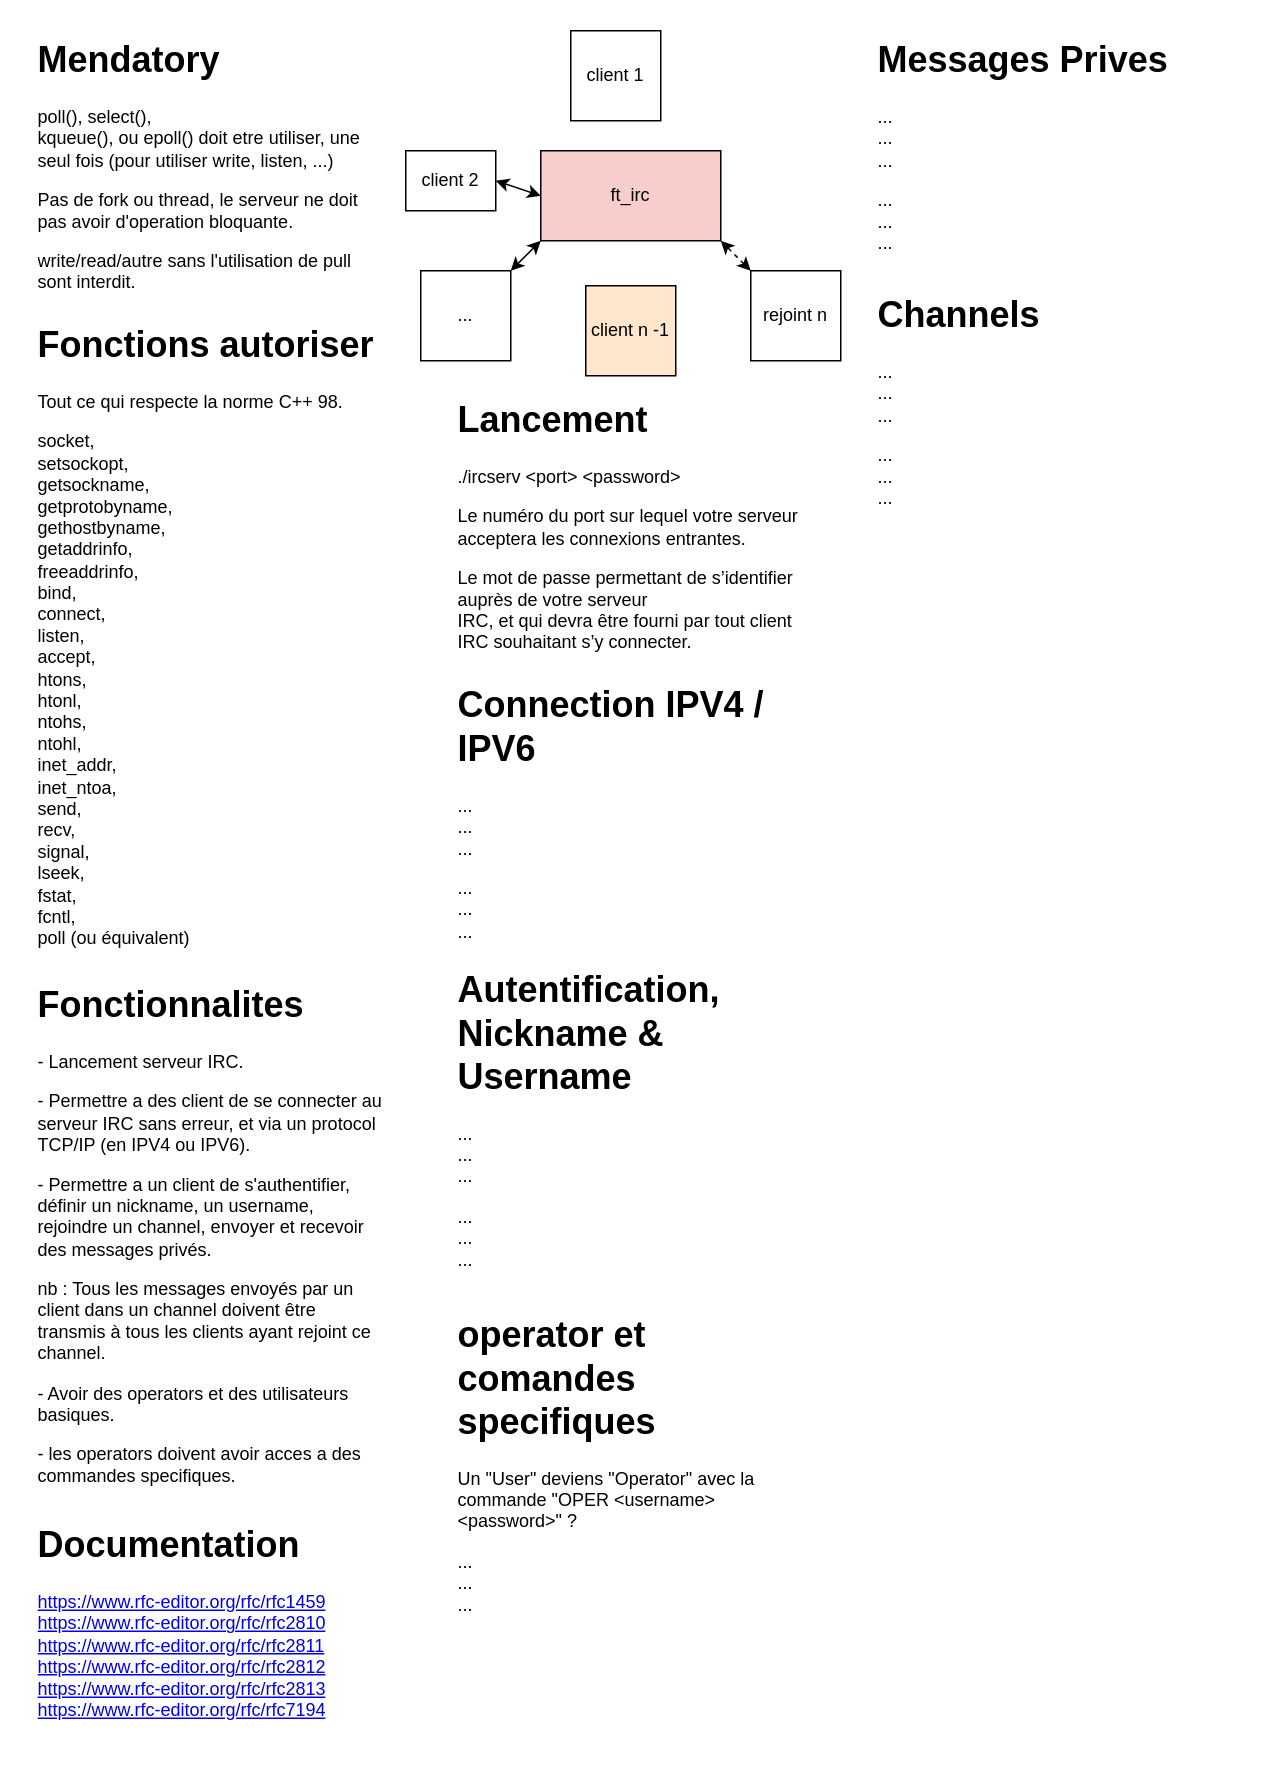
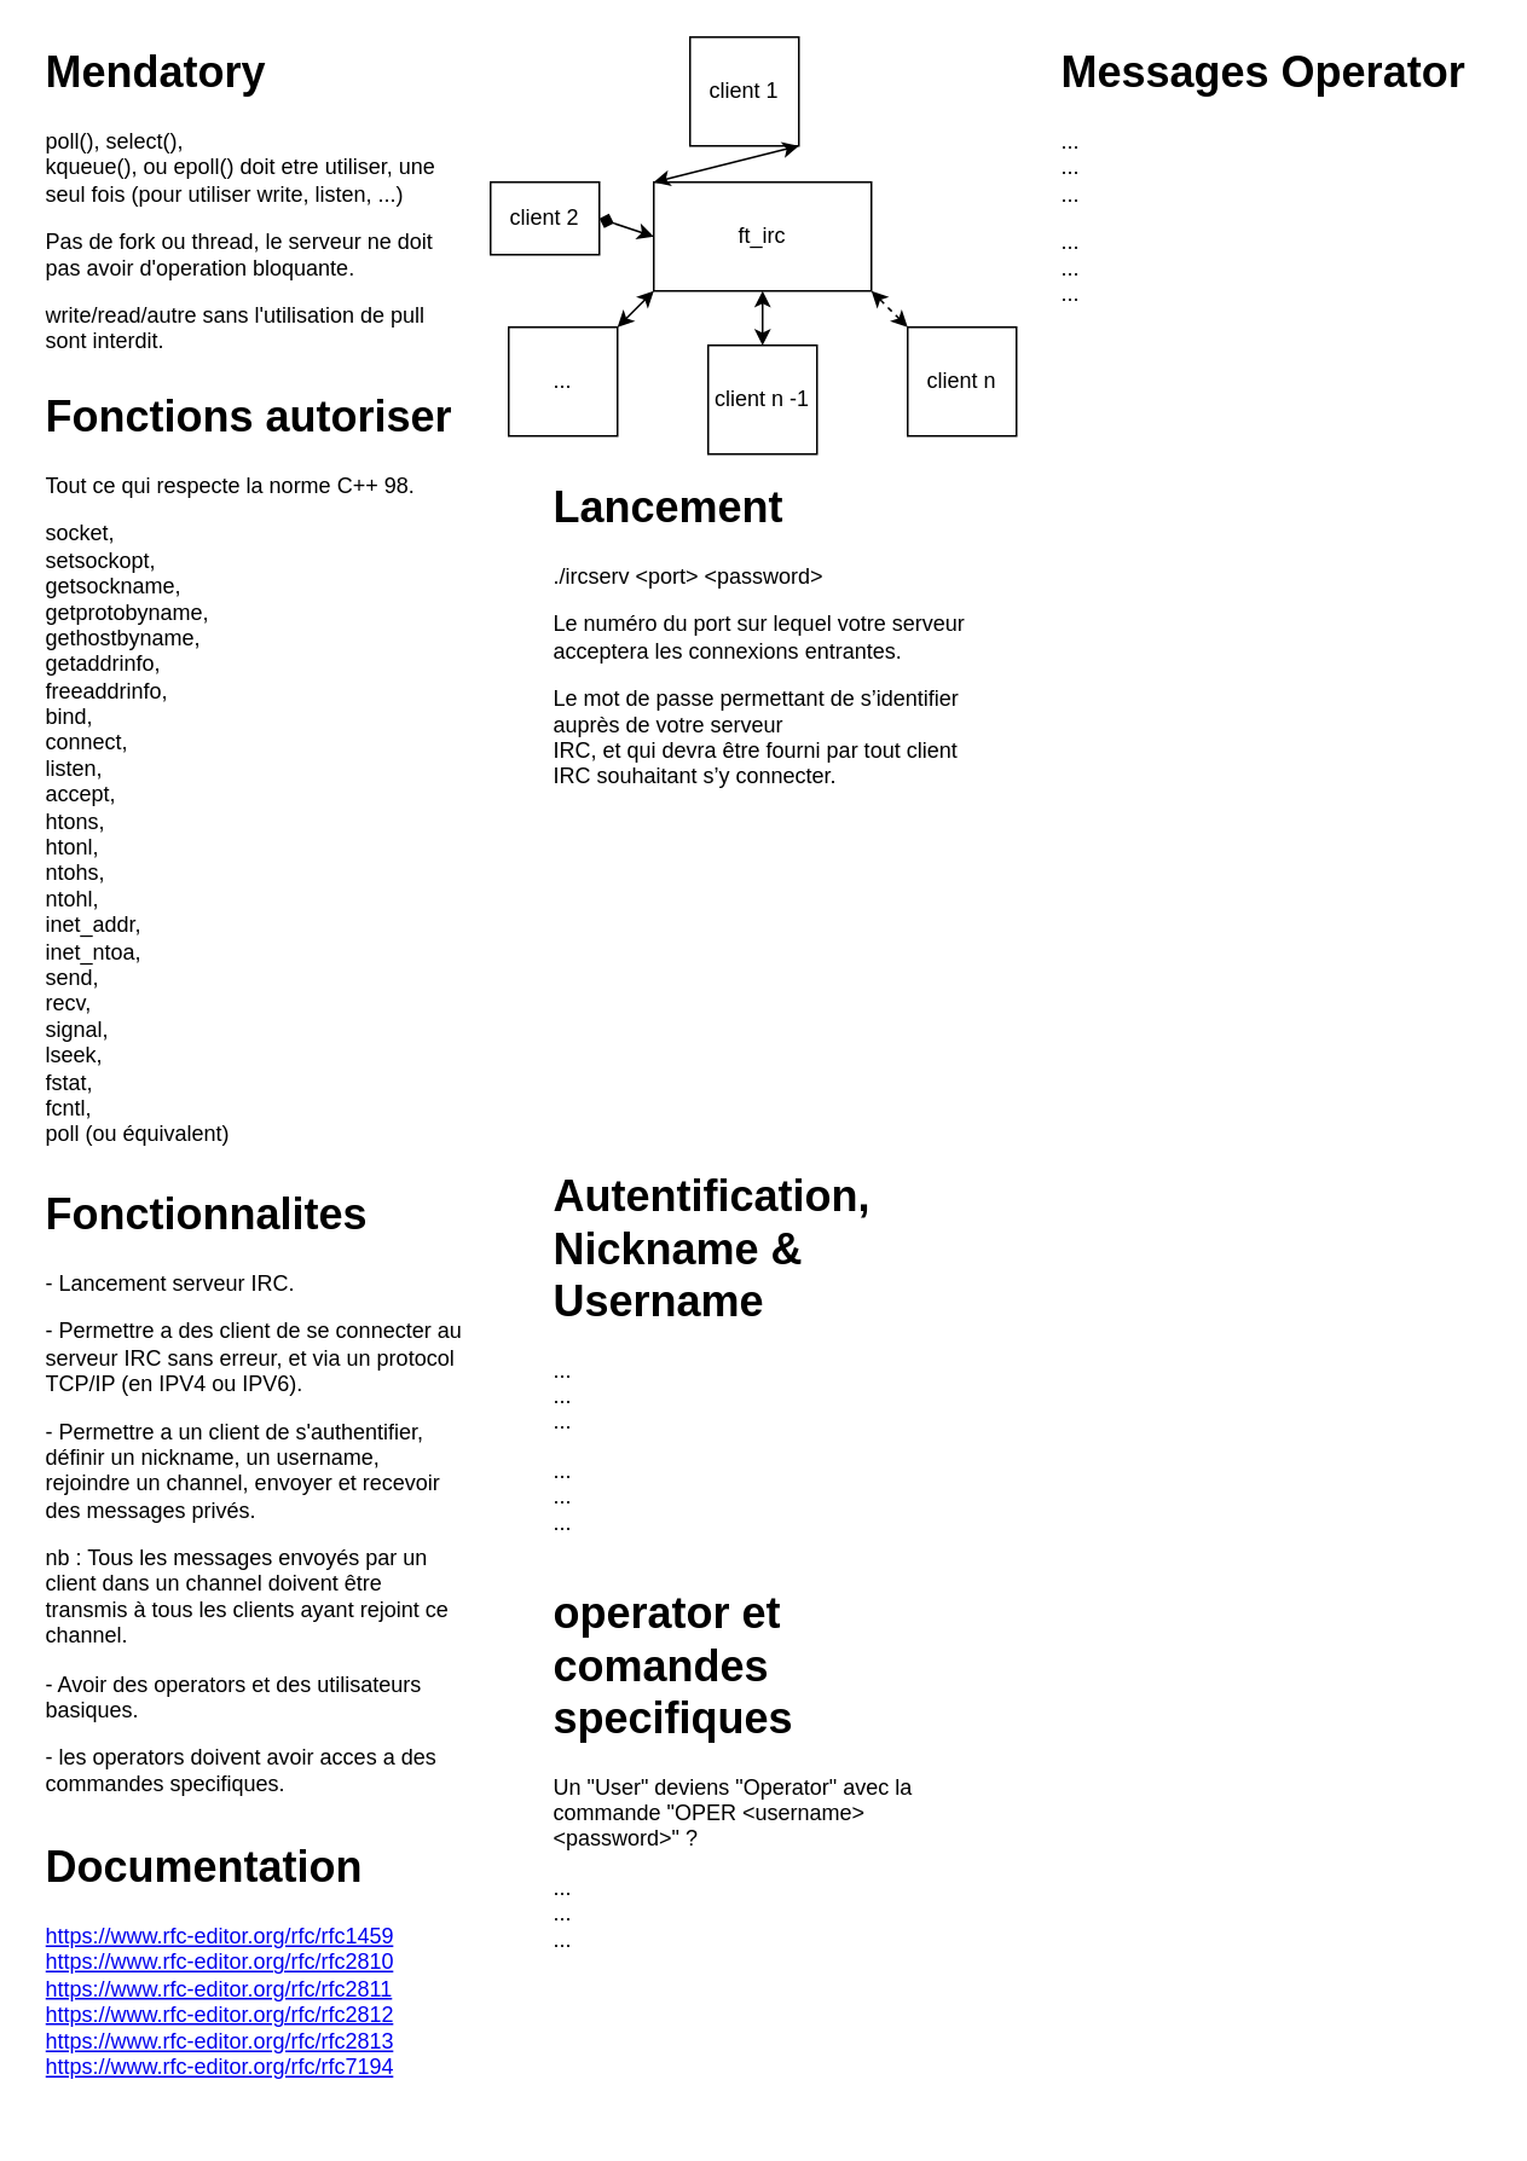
  <mxCell id="0" />
  <mxCell id="1" parent="0" />
- <mxCell id="2" value="ft_irc" style="rounded=0;whiteSpace=wrap;html=1;fillColor=#f8cecc;" vertex="1" parent="1"><mxGeometry x="360" y="100" width="120" height="60" as="geometry" /></mxCell>
+ <mxCell id="2" value="ft_irc" style="rounded=0;whiteSpace=wrap;html=1;" vertex="1" parent="1"><mxGeometry x="360" y="100" width="120" height="60" as="geometry" /></mxCell>
  <mxCell id="3" value="client 1" style="rounded=0;whiteSpace=wrap;html=1;" vertex="1" parent="1"><mxGeometry x="380" y="20" width="60" height="60" as="geometry" /></mxCell>
  <mxCell id="4" value="client 2" style="rounded=0;whiteSpace=wrap;html=1;" vertex="1" parent="1"><mxGeometry x="270" y="100" width="60" height="40" as="geometry" /></mxCell>
- <mxCell id="5" value="rejoint n" style="rounded=0;whiteSpace=wrap;html=1;" vertex="1" parent="1"><mxGeometry x="500" y="180" width="60" height="60" as="geometry" /></mxCell>
+ <mxCell id="5" value="client n" style="rounded=0;whiteSpace=wrap;html=1;" vertex="1" parent="1"><mxGeometry x="500" y="180" width="60" height="60" as="geometry" /></mxCell>
  <mxCell id="6" value="" style="endArrow=classic;html=1;rounded=0;exitX=0;exitY=0;exitDx=0;exitDy=0;entryX=1;entryY=1;entryDx=0;entryDy=0;startArrow=classic;startFill=1;endFill=1;dashed=1;" edge="1" parent="1" source="5" target="2"><mxGeometry width="50" height="50" relative="1" as="geometry"><mxPoint x="430" y="430" as="sourcePoint" /><mxPoint x="620" y="360" as="targetPoint" /></mxGeometry></mxCell>
  <mxCell id="7" value="&lt;h1&gt;Mendatory&lt;/h1&gt;&lt;p&gt;poll(), select(),&lt;br&gt;kqueue(), ou epoll() doit etre utiliser, une seul fois (pour utiliser write, listen, ...)&lt;/p&gt;&lt;p&gt;Pas de fork ou thread, le serveur ne doit pas avoir d'operation bloquante&lt;span style=&quot;background-color: initial;&quot;&gt;.&lt;/span&gt;&lt;/p&gt;&lt;p&gt;write/read/autre sans l'utilisation de pull sont interdit.&lt;/p&gt;" style="text;html=1;strokeColor=none;fillColor=none;spacing=5;spacingTop=-20;whiteSpace=wrap;overflow=hidden;rounded=0;" vertex="1" parent="1"><mxGeometry y="20" width="240" height="190" as="geometry" x="20" /></mxCell>
- <mxCell id="8" value="client n -1" style="rounded=0;whiteSpace=wrap;html=1;fillColor=#ffe6cc;" vertex="1" parent="1"><mxGeometry x="390" y="190" width="60" height="60" as="geometry" /></mxCell>
+ <mxCell id="8" value="client n -1" style="rounded=0;whiteSpace=wrap;html=1;" vertex="1" parent="1"><mxGeometry x="390" y="190" width="60" height="60" as="geometry" /></mxCell>
  <mxCell id="9" value="..." style="rounded=0;whiteSpace=wrap;html=1;" vertex="1" parent="1"><mxGeometry x="280" y="180" width="60" height="60" as="geometry" /></mxCell>
  <mxCell id="10" value="&lt;h1&gt;Lancement&lt;/h1&gt;&lt;p&gt;&lt;span style=&quot;text-align: center;&quot;&gt;./ircserv &amp;lt;port&amp;gt; &amp;lt;password&amp;gt;&lt;/span&gt;&lt;br&gt;&lt;/p&gt;&lt;p&gt;Le numéro du port sur lequel votre serveur acceptera les connexions entrantes.&lt;span style=&quot;text-align: center;&quot;&gt;&lt;br&gt;&lt;/span&gt;&lt;/p&gt;&lt;p&gt;Le mot de passe permettant de s’identifier auprès de votre serveur&lt;br&gt;IRC, et qui devra être fourni par tout client IRC souhaitant s’y connecter.&lt;br&gt;&lt;/p&gt;" style="text;html=1;strokeColor=none;fillColor=none;spacing=5;spacingTop=-20;whiteSpace=wrap;overflow=hidden;rounded=0;" vertex="1" parent="1"><mxGeometry x="300" y="260" width="240" height="190" as="geometry" /></mxCell>
  <mxCell id="11" value="&lt;h1&gt;Fonctions autoriser&lt;/h1&gt;&lt;p&gt;Tout ce qui respecte la norme C++ 98.&lt;/p&gt;&lt;p&gt;socket,&lt;br&gt;setsockopt,&lt;br&gt;getsockname,&lt;br&gt;getprotobyname,&lt;br&gt;gethostbyname,&lt;br&gt;getaddrinfo,&lt;br&gt;freeaddrinfo,&lt;br&gt;bind,&lt;br&gt;connect,&lt;br&gt;listen,&lt;br&gt;accept,&lt;br&gt;&lt;span style=&quot;background-color: initial;&quot;&gt;htons,&lt;br&gt;htonl,&lt;br&gt;ntohs,&lt;br&gt;&lt;/span&gt;&lt;span style=&quot;background-color: initial;&quot;&gt;ntohl,&lt;br&gt;inet_addr,&lt;br&gt;&lt;/span&gt;&lt;span style=&quot;background-color: initial;&quot;&gt;inet_ntoa,&lt;br&gt;send,&lt;br&gt;recv,&lt;br&gt;signal,&lt;br&gt;&lt;/span&gt;&lt;span style=&quot;background-color: initial;&quot;&gt;lseek,&lt;br&gt;fstat,&lt;br&gt;fcntl,&lt;br&gt;poll (ou équivalent)&lt;/span&gt;&lt;/p&gt;" style="text;html=1;strokeColor=none;fillColor=none;spacing=5;spacingTop=-20;whiteSpace=wrap;overflow=hidden;rounded=0;" vertex="1" parent="1"><mxGeometry y="210" width="240" height="440" as="geometry" x="20" /></mxCell>
  <mxCell id="12" value="&lt;h1&gt;Fonctionnalites&lt;/h1&gt;&lt;p&gt;- Lancement serveur IRC.&lt;/p&gt;&lt;p&gt;- Permettre a des client de se connecter au serveur IRC sans erreur, et via un protocol TCP/IP (en IPV4 ou IPV6).&lt;/p&gt;&lt;p&gt;-&amp;nbsp;&lt;span style=&quot;background-color: initial;&quot;&gt;Permettre a un client de s'authentifier, définir un nickname, un username, rejoindre un channel, envoyer et recevoir des messages privés.&lt;/span&gt;&lt;/p&gt;&lt;p&gt;nb : Tous les messages envoyés par un client dans un channel doivent être transmis&amp;nbsp;&lt;span style=&quot;background-color: initial;&quot;&gt;à tous les clients ayant rejoint ce channel.&lt;/span&gt;&lt;/p&gt;&lt;p&gt;- Avoir des operators et des utilisateurs basiques.&lt;/p&gt;&lt;p&gt;- les operators doivent avoir acces a des commandes specifiques.&lt;/p&gt;&lt;p&gt;&lt;br&gt;&lt;/p&gt;" style="text;html=1;strokeColor=none;fillColor=none;spacing=5;spacingTop=-20;whiteSpace=wrap;overflow=hidden;rounded=0;" vertex="1" parent="1"><mxGeometry y="650" width="240" height="360" as="geometry" x="20" /></mxCell>
+ <mxCell id="13" value="" style="endArrow=classic;html=1;rounded=0;exitX=0.5;exitY=0;exitDx=0;exitDy=0;entryX=0.5;entryY=1;entryDx=0;entryDy=0;startArrow=classic;startFill=1;endFill=1;" edge="1" parent="1" source="8" target="2"><mxGeometry width="50" height="50" relative="1" as="geometry"><mxPoint x="510" y="190" as="sourcePoint" /><mxPoint x="490" y="170" as="targetPoint" /></mxGeometry></mxCell>
  <mxCell id="14" value="" style="endArrow=classic;html=1;rounded=0;exitX=0;exitY=1;exitDx=0;exitDy=0;entryX=1;entryY=0;entryDx=0;entryDy=0;startArrow=classic;startFill=1;endFill=1;" edge="1" parent="1" source="2" target="9"><mxGeometry width="50" height="50" relative="1" as="geometry"><mxPoint x="520" y="200" as="sourcePoint" /><mxPoint x="500" y="180" as="targetPoint" /></mxGeometry></mxCell>
- <mxCell id="15" value="" style="endArrow=classic;html=1;rounded=0;exitX=0;exitY=0.5;exitDx=0;exitDy=0;entryX=1;entryY=0.5;entryDx=0;entryDy=0;startArrow=classic;startFill=1;endFill=1;" edge="1" parent="1" source="2" target="4"><mxGeometry width="50" height="50" relative="1" as="geometry"><mxPoint x="530" y="210" as="sourcePoint" /><mxPoint x="510" y="190" as="targetPoint" /></mxGeometry></mxCell>
- <mxCell id="17" value="&lt;h1&gt;Connection IPV4 / IPV6&lt;/h1&gt;&lt;p&gt;...&lt;br&gt;...&lt;br&gt;...&lt;/p&gt;&lt;p&gt;...&lt;br&gt;...&lt;br&gt;...&lt;/p&gt;" style="text;html=1;strokeColor=none;fillColor=none;spacing=5;spacingTop=-20;whiteSpace=wrap;overflow=hidden;rounded=0;" vertex="1" parent="1"><mxGeometry x="300" y="450" width="240" height="190" as="geometry" /></mxCell>
+ <mxCell id="15" value="" style="endArrow=diamond;html=1;rounded=0;exitX=0;exitY=0.5;exitDx=0;exitDy=0;entryX=1;entryY=0.5;entryDx=0;entryDy=0;startArrow=classic;startFill=1;endFill=1;" edge="1" parent="1" source="2" target="4"><mxGeometry width="50" height="50" relative="1" as="geometry"><mxPoint x="530" y="210" as="sourcePoint" /><mxPoint x="510" y="190" as="targetPoint" /></mxGeometry></mxCell>
+ <mxCell id="16" value="" style="endArrow=classic;html=1;rounded=0;exitX=1;exitY=1;exitDx=0;exitDy=0;entryX=0;entryY=0;entryDx=0;entryDy=0;startArrow=classic;startFill=1;endFill=1;" edge="1" parent="1" source="3" target="2"><mxGeometry width="50" height="50" relative="1" as="geometry"><mxPoint x="540" y="220" as="sourcePoint" /><mxPoint x="520" y="200" as="targetPoint" /></mxGeometry></mxCell>
  <mxCell id="18" value="&lt;h1&gt;Documentation&lt;/h1&gt;&lt;p&gt;&lt;a href=&quot;https://www.rfc-editor.org/rfc/rfc1459&quot;&gt;https://www.rfc-editor.org/rfc/rfc1459&lt;br&gt;&lt;/a&gt;&lt;a href=&quot;https://www.rfc-editor.org/rfc/rfc2810&quot;&gt;https://www.rfc-editor.org/rfc/rfc2810&lt;/a&gt;&lt;br&gt;&lt;a href=&quot;https://www.rfc-editor.org/rfc/rfc2811&quot;&gt;https://www.rfc-editor.org/rfc/rfc2811&lt;br&gt;&lt;/a&gt;&lt;a href=&quot;https://www.rfc-editor.org/rfc/rfc2812&quot;&gt;https://www.rfc-editor.org/rfc/rfc2812&lt;/a&gt;&lt;br&gt;&lt;a href=&quot;https://www.rfc-editor.org/rfc/rfc2813&quot;&gt;https://www.rfc-editor.org/rfc/rfc2813&lt;/a&gt;&lt;br&gt;&lt;a href=&quot;https://www.rfc-editor.org/rfc/rfc7194&quot;&gt;https://www.rfc-editor.org/rfc/rfc7194&lt;/a&gt;&lt;br&gt;&lt;/p&gt;" style="text;html=1;strokeColor=none;fillColor=none;spacing=5;spacingTop=-20;whiteSpace=wrap;overflow=hidden;rounded=0;" vertex="1" parent="1"><mxGeometry y="1010" width="240" height="160" as="geometry" x="20" /></mxCell>
- <mxCell id="19" value="&lt;h1&gt;Messages Prives&lt;/h1&gt;&lt;p&gt;...&lt;br&gt;...&lt;br&gt;...&lt;/p&gt;&lt;p&gt;...&lt;br&gt;...&lt;br&gt;...&lt;/p&gt;" style="text;html=1;strokeColor=none;fillColor=none;spacing=5;spacingTop=-20;whiteSpace=wrap;overflow=hidden;rounded=0;" vertex="1" parent="1"><mxGeometry x="580" y="20" width="240" height="170" as="geometry" /></mxCell>
+ <mxCell id="19" value="&lt;h1&gt;Messages Operator&lt;/h1&gt;&lt;p&gt;...&lt;br&gt;...&lt;br&gt;...&lt;/p&gt;&lt;p&gt;...&lt;br&gt;...&lt;br&gt;...&lt;/p&gt;" style="text;html=1;strokeColor=none;fillColor=none;spacing=5;spacingTop=-20;whiteSpace=wrap;overflow=hidden;rounded=0;" vertex="1" parent="1"><mxGeometry x="580" y="20" width="240" height="170" as="geometry" /></mxCell>
  <mxCell id="20" value="&lt;h1&gt;Autentification, Nickname &amp;amp; Username&lt;/h1&gt;&lt;p&gt;...&lt;br&gt;...&lt;br&gt;...&lt;/p&gt;&lt;p&gt;...&lt;br&gt;...&lt;br&gt;...&lt;/p&gt;" style="text;html=1;strokeColor=none;fillColor=none;spacing=5;spacingTop=-20;whiteSpace=wrap;overflow=hidden;rounded=0;" vertex="1" parent="1"><mxGeometry x="300" y="640" width="240" height="230" as="geometry" /></mxCell>
- <mxCell id="21" value="&lt;h1&gt;Channels&lt;/h1&gt;&lt;p&gt;...&lt;br&gt;...&lt;br&gt;...&lt;/p&gt;&lt;p&gt;...&lt;br&gt;...&lt;br&gt;...&lt;/p&gt;" style="text;html=1;strokeColor=none;fillColor=none;spacing=5;spacingTop=-20;whiteSpace=wrap;overflow=hidden;rounded=0;" vertex="1" parent="1"><mxGeometry x="580" y="190" width="240" height="170" as="geometry" /></mxCell>
  <mxCell id="22" value="&lt;h1&gt;operator et comandes specifiques&lt;/h1&gt;&lt;p&gt;Un &quot;User&quot; deviens &quot;Operator&quot; avec la commande &quot;OPER &amp;lt;username&amp;gt; &amp;lt;password&amp;gt;&quot; ?&lt;/p&gt;&lt;p&gt;...&lt;br&gt;...&lt;br&gt;...&lt;/p&gt;" style="text;html=1;strokeColor=none;fillColor=none;spacing=5;spacingTop=-20;whiteSpace=wrap;overflow=hidden;rounded=0;" vertex="1" parent="1"><mxGeometry x="300" y="870" width="240" height="230" as="geometry" /></mxCell>
